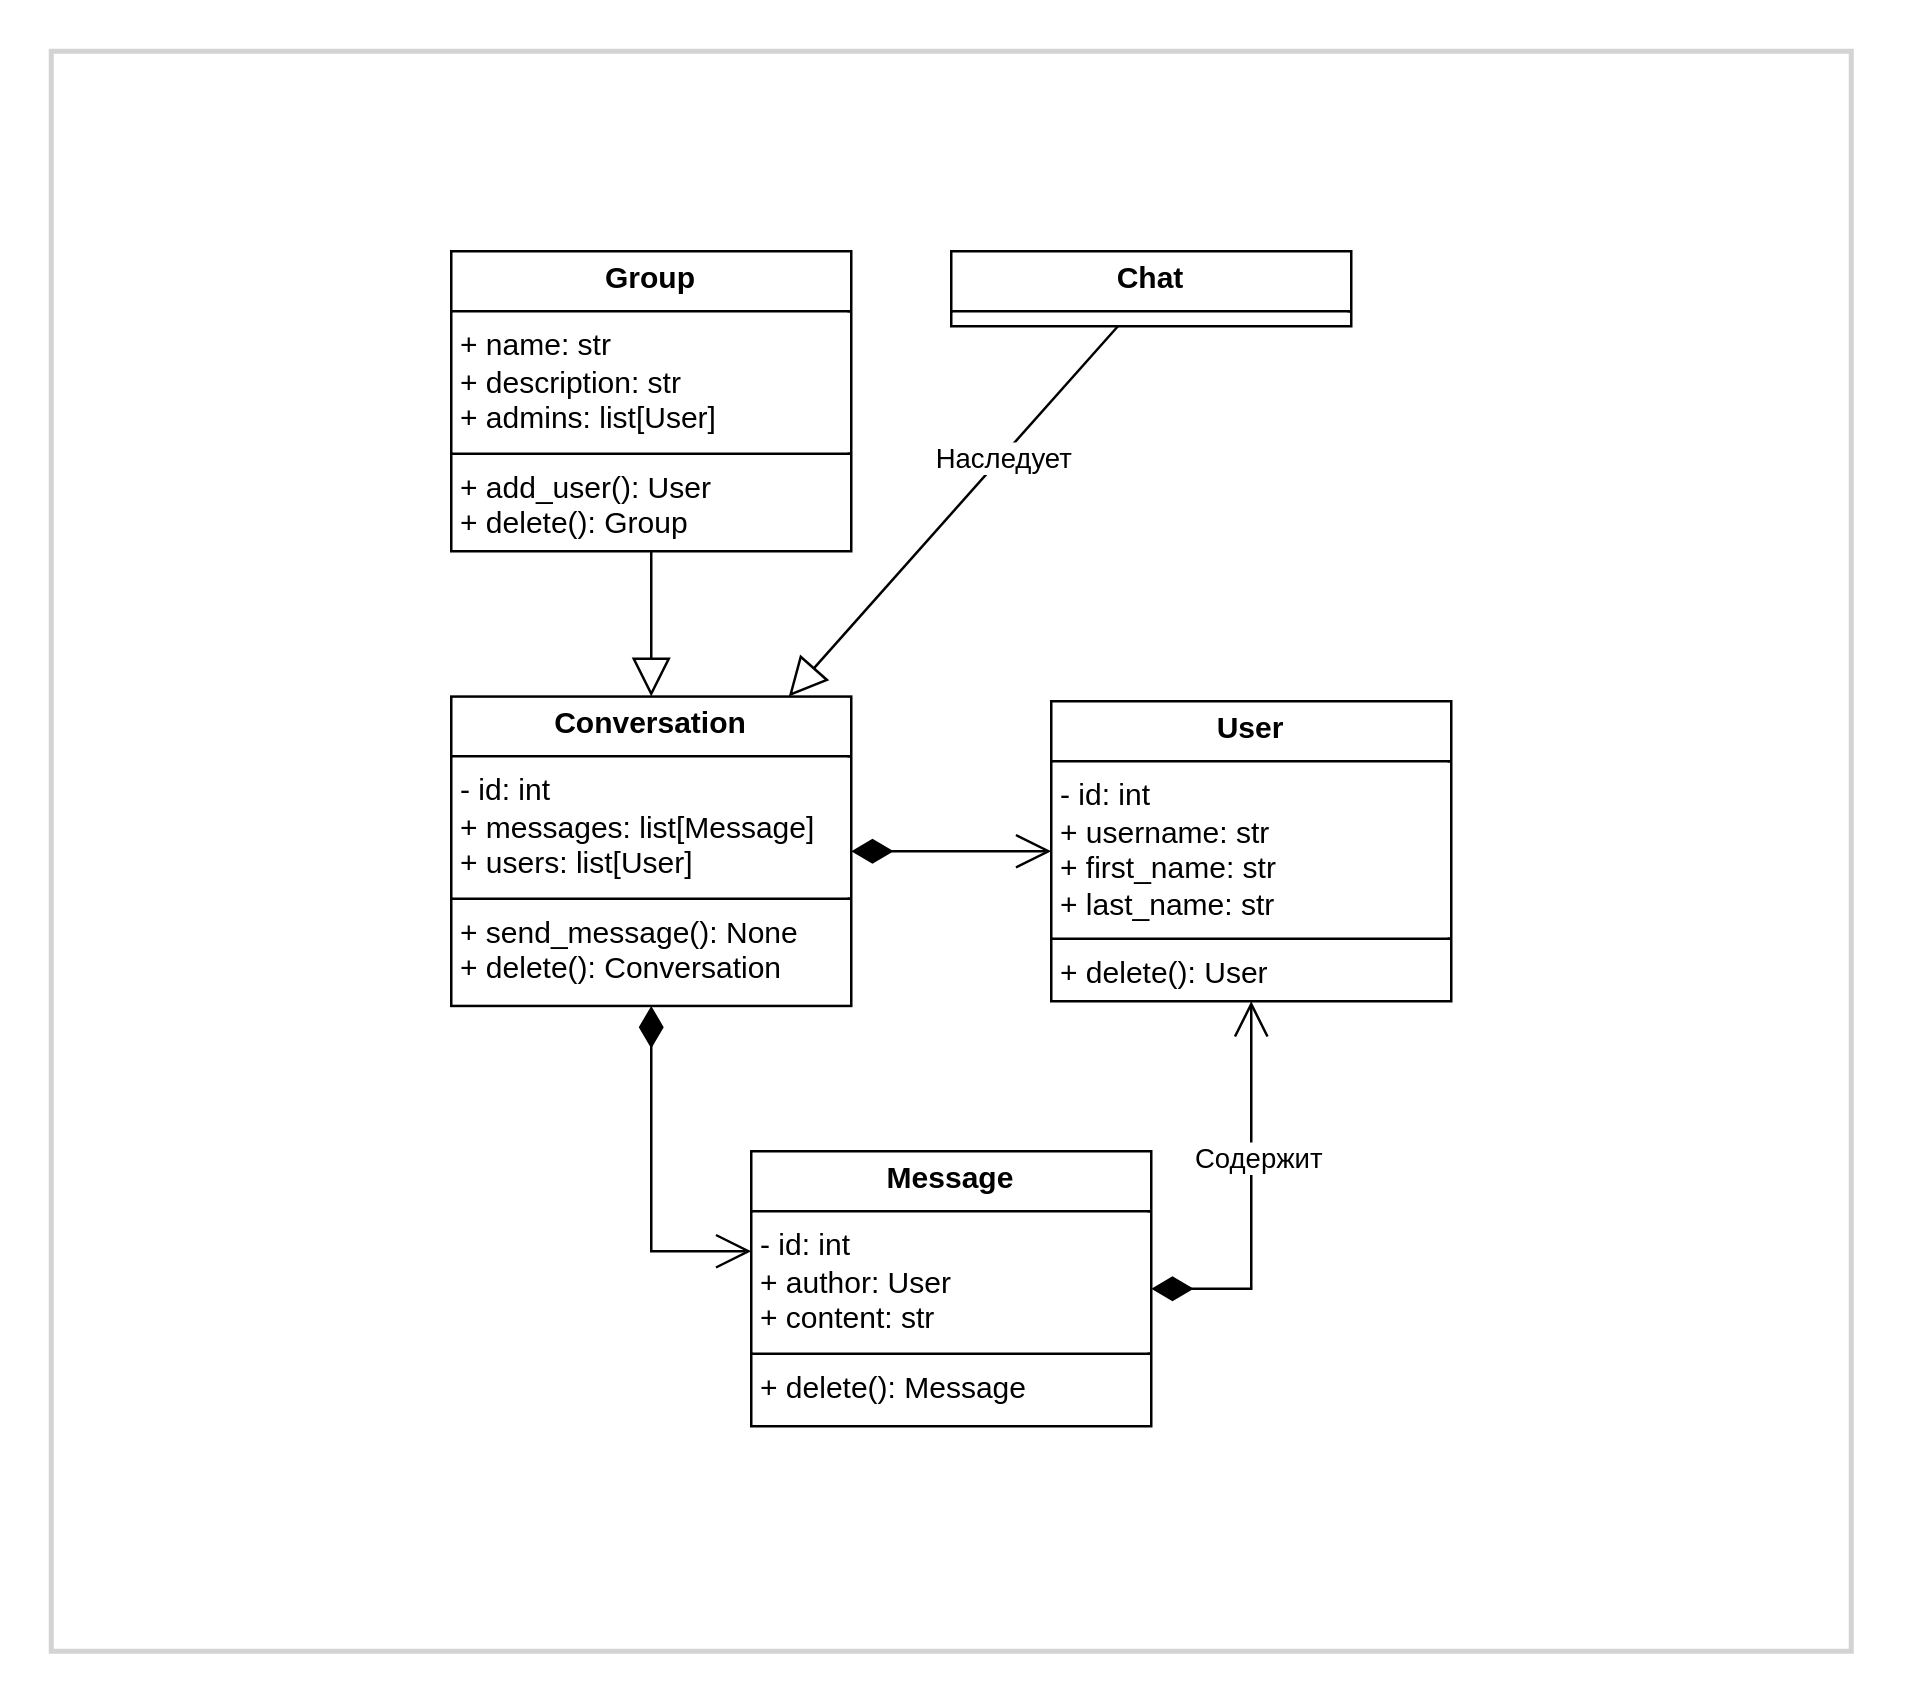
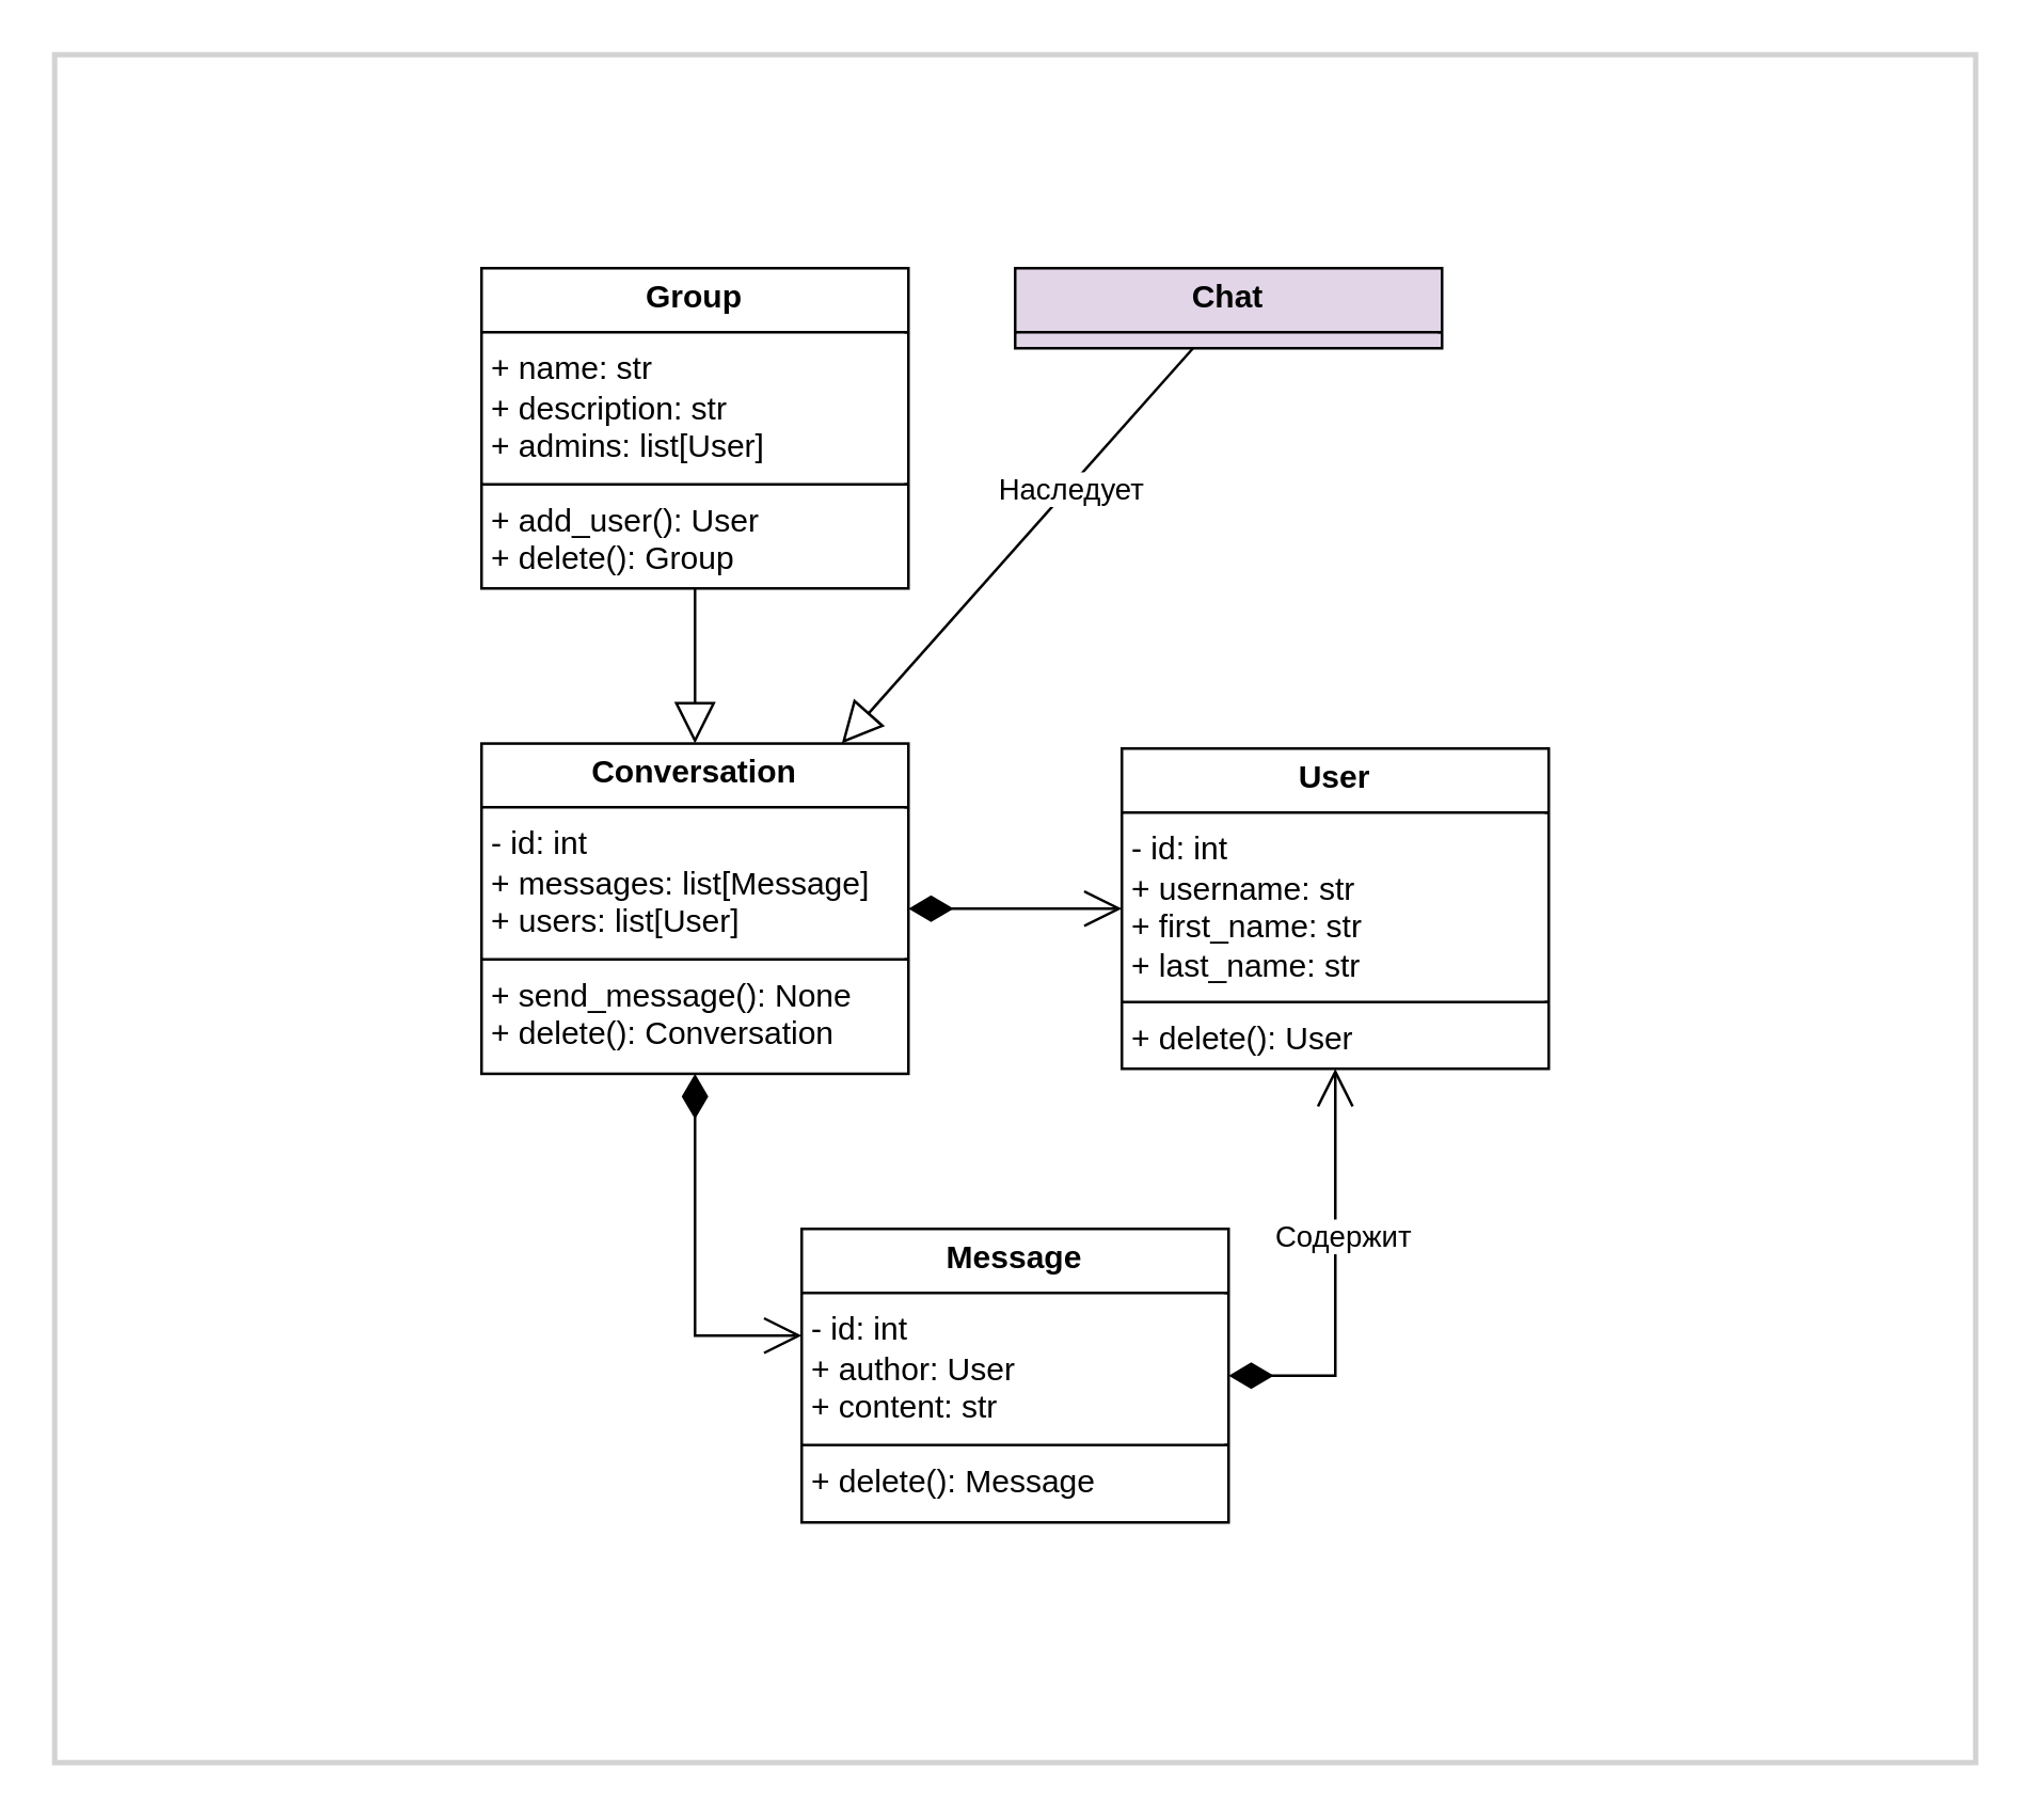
  <mxCell id="0" />
  <mxCell id="1" parent="0" />
  <mxCell id="2" value="" style="rounded=0;whiteSpace=wrap;html=1;fillColor=none;strokeColor=#d3d3d3;strokeWidth=2;" parent="1" vertex="1"><mxGeometry x="20" width="720" height="640" as="geometry" y="20" /></mxCell>
  <mxCell id="3" style="edgeStyle=orthogonalEdgeStyle;rounded=0;html=1;dashed=1;labelBackgroundColor=none;startFill=0;endArrow=open;endFill=0;endSize=10;fontFamily=Verdana;fontSize=10;" parent="1" edge="1"><mxGeometry relative="1" as="geometry"><Array as="points"><mxPoint x="310" y="360" /><mxPoint x="310" y="320" /></Array><mxPoint x="390" y="320" as="targetPoint" /></mxGeometry></mxCell>
  <mxCell id="4" value="&lt;p style=&quot;margin:0px;margin-top:4px;text-align:center;&quot;&gt;&lt;b&gt;User&lt;/b&gt;&lt;/p&gt;&lt;hr size=&quot;1&quot; style=&quot;border-style:solid;&quot;&gt;&lt;p style=&quot;margin:0px;margin-left:4px;&quot;&gt;- id: int&lt;/p&gt;&lt;p style=&quot;margin:0px;margin-left:4px;&quot;&gt;+ username: str&lt;/p&gt;&lt;p style=&quot;margin:0px;margin-left:4px;&quot;&gt;+ first_name: str&lt;/p&gt;&lt;p style=&quot;margin:0px;margin-left:4px;&quot;&gt;+ last_name: str&lt;/p&gt;&lt;hr size=&quot;1&quot; style=&quot;border-style:solid;&quot;&gt;&lt;p style=&quot;margin:0px;margin-left:4px;&quot;&gt;+ delete(): User&lt;/p&gt;" style="verticalAlign=top;align=left;overflow=fill;html=1;whiteSpace=wrap;" parent="1" vertex="1"><mxGeometry x="420" y="280" width="160" height="120" as="geometry" /></mxCell>
  <mxCell id="5" value="&lt;p style=&quot;margin:0px;margin-top:4px;text-align:center;&quot;&gt;&lt;b&gt;Message&lt;/b&gt;&lt;/p&gt;&lt;hr size=&quot;1&quot; style=&quot;border-style:solid;&quot;&gt;&lt;p style=&quot;margin:0px;margin-left:4px;&quot;&gt;- id: int&lt;/p&gt;&lt;p style=&quot;margin:0px;margin-left:4px;&quot;&gt;+ author: User&lt;/p&gt;&lt;p style=&quot;margin:0px;margin-left:4px;&quot;&gt;+ content: str&lt;/p&gt;&lt;hr size=&quot;1&quot; style=&quot;border-style:solid;&quot;&gt;&lt;p style=&quot;margin:0px;margin-left:4px;&quot;&gt;+ delete(): Message&lt;/p&gt;" style="verticalAlign=top;align=left;overflow=fill;html=1;whiteSpace=wrap;" parent="1" vertex="1"><mxGeometry x="300" y="460" width="160" height="110" as="geometry" /></mxCell>
- <mxCell id="6" value="&lt;p style=&quot;margin:0px;margin-top:4px;text-align:center;&quot;&gt;&lt;b&gt;Chat&lt;/b&gt;&lt;/p&gt;&lt;hr size=&quot;1&quot; style=&quot;border-style:solid;&quot;&gt;&lt;p style=&quot;margin:0px;margin-left:4px;&quot;&gt;&lt;br&gt;&lt;/p&gt;&lt;hr size=&quot;1&quot; style=&quot;border-style:solid;&quot;&gt;&lt;p style=&quot;margin:0px;margin-left:4px;&quot;&gt;&lt;br&gt;&lt;/p&gt;" style="verticalAlign=top;align=left;overflow=fill;html=1;whiteSpace=wrap;" parent="1" vertex="1"><mxGeometry x="380" y="100" width="160" height="30" as="geometry" /></mxCell>
+ <mxCell id="6" value="&lt;p style=&quot;margin:0px;margin-top:4px;text-align:center;&quot;&gt;&lt;b&gt;Chat&lt;/b&gt;&lt;/p&gt;&lt;hr size=&quot;1&quot; style=&quot;border-style:solid;&quot;&gt;&lt;p style=&quot;margin:0px;margin-left:4px;&quot;&gt;&lt;br&gt;&lt;/p&gt;&lt;hr size=&quot;1&quot; style=&quot;border-style:solid;&quot;&gt;&lt;p style=&quot;margin:0px;margin-left:4px;&quot;&gt;&lt;br&gt;&lt;/p&gt;" style="verticalAlign=top;align=left;overflow=fill;html=1;whiteSpace=wrap;fillColor=#e1d5e7;" parent="1" vertex="1"><mxGeometry x="380" y="100" width="160" height="30" as="geometry" /></mxCell>
  <mxCell id="7" value="&lt;p style=&quot;margin:0px;margin-top:4px;text-align:center;&quot;&gt;&lt;b&gt;Conversation&lt;/b&gt;&lt;/p&gt;&lt;hr size=&quot;1&quot; style=&quot;border-style:solid;&quot;&gt;&lt;p style=&quot;margin:0px;margin-left:4px;&quot;&gt;- id: int&lt;/p&gt;&lt;p style=&quot;margin:0px;margin-left:4px;&quot;&gt;+ messages: list[Message]&lt;/p&gt;&lt;p style=&quot;margin:0px;margin-left:4px;&quot;&gt;+ users: list[User]&lt;/p&gt;&lt;hr size=&quot;1&quot; style=&quot;border-style:solid;&quot;&gt;&lt;p style=&quot;margin:0px;margin-left:4px;&quot;&gt;&lt;span style=&quot;background-color: initial;&quot;&gt;+ send_message(): None&lt;/span&gt;&lt;/p&gt;&lt;p style=&quot;margin:0px;margin-left:4px;&quot;&gt;&lt;span style=&quot;background-color: initial;&quot;&gt;+ delete(): Conversation&lt;/span&gt;&lt;br&gt;&lt;/p&gt;&lt;p style=&quot;margin:0px;margin-left:4px;&quot;&gt;&lt;br&gt;&lt;/p&gt;&lt;p style=&quot;margin:0px;margin-left:4px;&quot;&gt;&lt;br&gt;&lt;/p&gt;" style="verticalAlign=top;align=left;overflow=fill;html=1;whiteSpace=wrap;" parent="1" vertex="1"><mxGeometry x="180" y="278.13" width="160" height="123.75" as="geometry" /></mxCell>
  <mxCell id="8" value="" style="endArrow=open;html=1;endSize=12;startArrow=diamondThin;startSize=14;startFill=1;edgeStyle=orthogonalEdgeStyle;align=left;verticalAlign=bottom;rounded=0;" parent="1" source="5" target="4" edge="1"><mxGeometry x="-1" y="3" relative="1" as="geometry"><mxPoint x="540" y="320" as="sourcePoint" /><mxPoint x="700" y="320" as="targetPoint" /><Array as="points"><mxPoint x="500" y="515" /></Array></mxGeometry></mxCell>
  <mxCell id="9" value="Содержит" style="edgeLabel;html=1;align=center;verticalAlign=middle;resizable=0;points=[];" vertex="1" connectable="0" parent="8"><mxGeometry x="0.2" y="-2" relative="1" as="geometry"><mxPoint as="offset" /></mxGeometry></mxCell>
  <mxCell id="10" value="&lt;p style=&quot;margin:0px;margin-top:4px;text-align:center;&quot;&gt;&lt;b&gt;Group&lt;/b&gt;&lt;/p&gt;&lt;hr size=&quot;1&quot; style=&quot;border-style:solid;&quot;&gt;&lt;p style=&quot;margin:0px;margin-left:4px;&quot;&gt;+ name: str&lt;br&gt;&lt;/p&gt;&lt;p style=&quot;margin:0px;margin-left:4px;&quot;&gt;+ description: str&lt;/p&gt;&lt;p style=&quot;margin:0px;margin-left:4px;&quot;&gt;+ admins: list[User]&lt;br&gt;&lt;/p&gt;&lt;hr size=&quot;1&quot; style=&quot;border-style:solid;&quot;&gt;&lt;p style=&quot;margin:0px;margin-left:4px;&quot;&gt;+ add_user(): User&lt;br&gt;&lt;/p&gt;&lt;p style=&quot;margin:0px;margin-left:4px;&quot;&gt;+ delete&lt;span style=&quot;background-color: initial;&quot;&gt;(): Group&lt;/span&gt;&lt;/p&gt;" style="verticalAlign=top;align=left;overflow=fill;html=1;whiteSpace=wrap;" parent="1" vertex="1"><mxGeometry x="180" y="100" width="160" height="120" as="geometry" /></mxCell>
  <mxCell id="11" value="" style="endArrow=open;html=1;endSize=12;startArrow=diamondThin;startSize=14;startFill=1;edgeStyle=orthogonalEdgeStyle;align=left;verticalAlign=bottom;rounded=0;" parent="1" source="7" target="4" edge="1"><mxGeometry x="-1" y="3" relative="1" as="geometry"><mxPoint x="470" y="525" as="sourcePoint" /><mxPoint x="550" y="525" as="targetPoint" /></mxGeometry></mxCell>
  <mxCell id="12" value="" style="endArrow=open;html=1;endSize=12;startArrow=diamondThin;startSize=14;startFill=1;edgeStyle=orthogonalEdgeStyle;align=left;verticalAlign=bottom;rounded=0;" parent="1" source="7" target="5" edge="1"><mxGeometry x="-1" y="3" relative="1" as="geometry"><mxPoint x="230" y="345" as="sourcePoint" /><mxPoint x="310" y="345" as="targetPoint" /><Array as="points"><mxPoint x="260" y="500" /></Array></mxGeometry></mxCell>
  <mxCell id="13" value="" style="endArrow=block;endSize=13;endFill=0;html=1;rounded=0;" parent="1" source="10" target="7" edge="1"><mxGeometry width="160" relative="1" as="geometry"><mxPoint x="540" y="340" as="sourcePoint" /><mxPoint x="700" y="340" as="targetPoint" /></mxGeometry></mxCell>
  <mxCell id="14" value="" style="endArrow=block;endSize=13;endFill=0;html=1;rounded=0;" parent="1" source="6" target="7" edge="1"><mxGeometry width="160" relative="1" as="geometry"><mxPoint x="230" y="190" as="sourcePoint" /><mxPoint x="230" y="275" as="targetPoint" /></mxGeometry></mxCell>
  <mxCell id="15" value="Наследует" style="edgeLabel;html=1;align=center;verticalAlign=middle;resizable=0;points=[];" vertex="1" connectable="0" parent="14"><mxGeometry x="-0.295" relative="1" as="geometry"><mxPoint as="offset" /></mxGeometry></mxCell>
